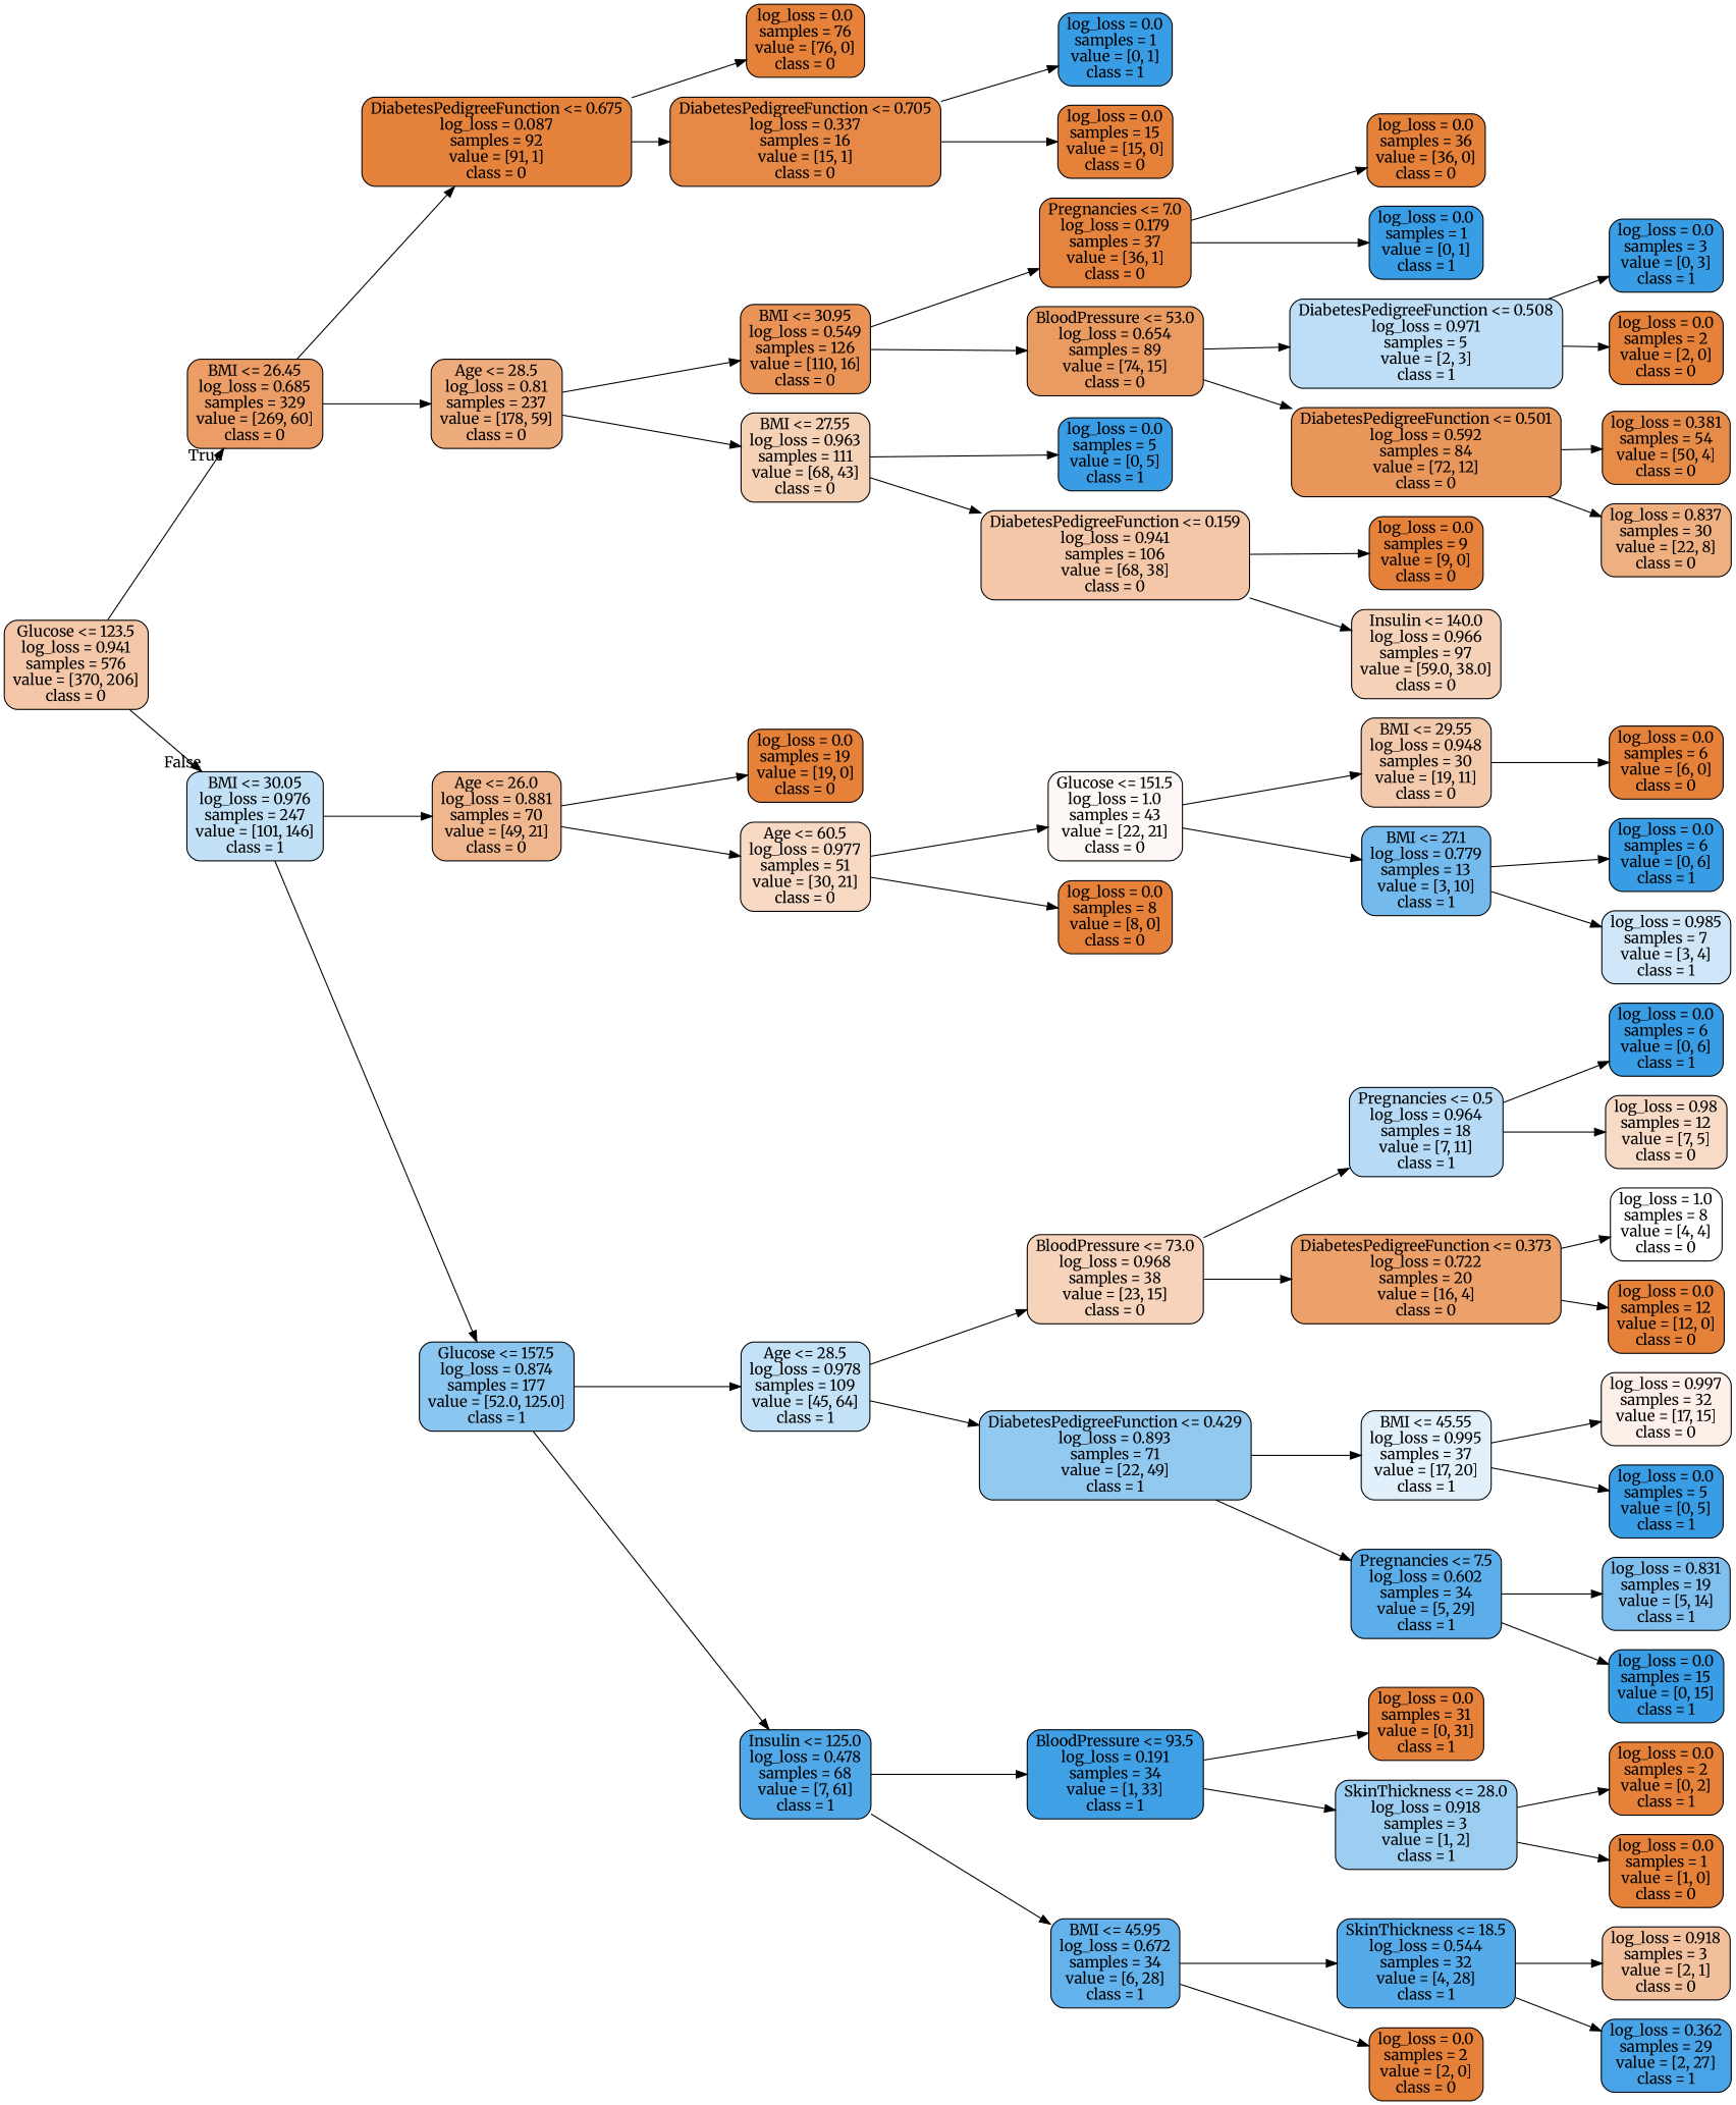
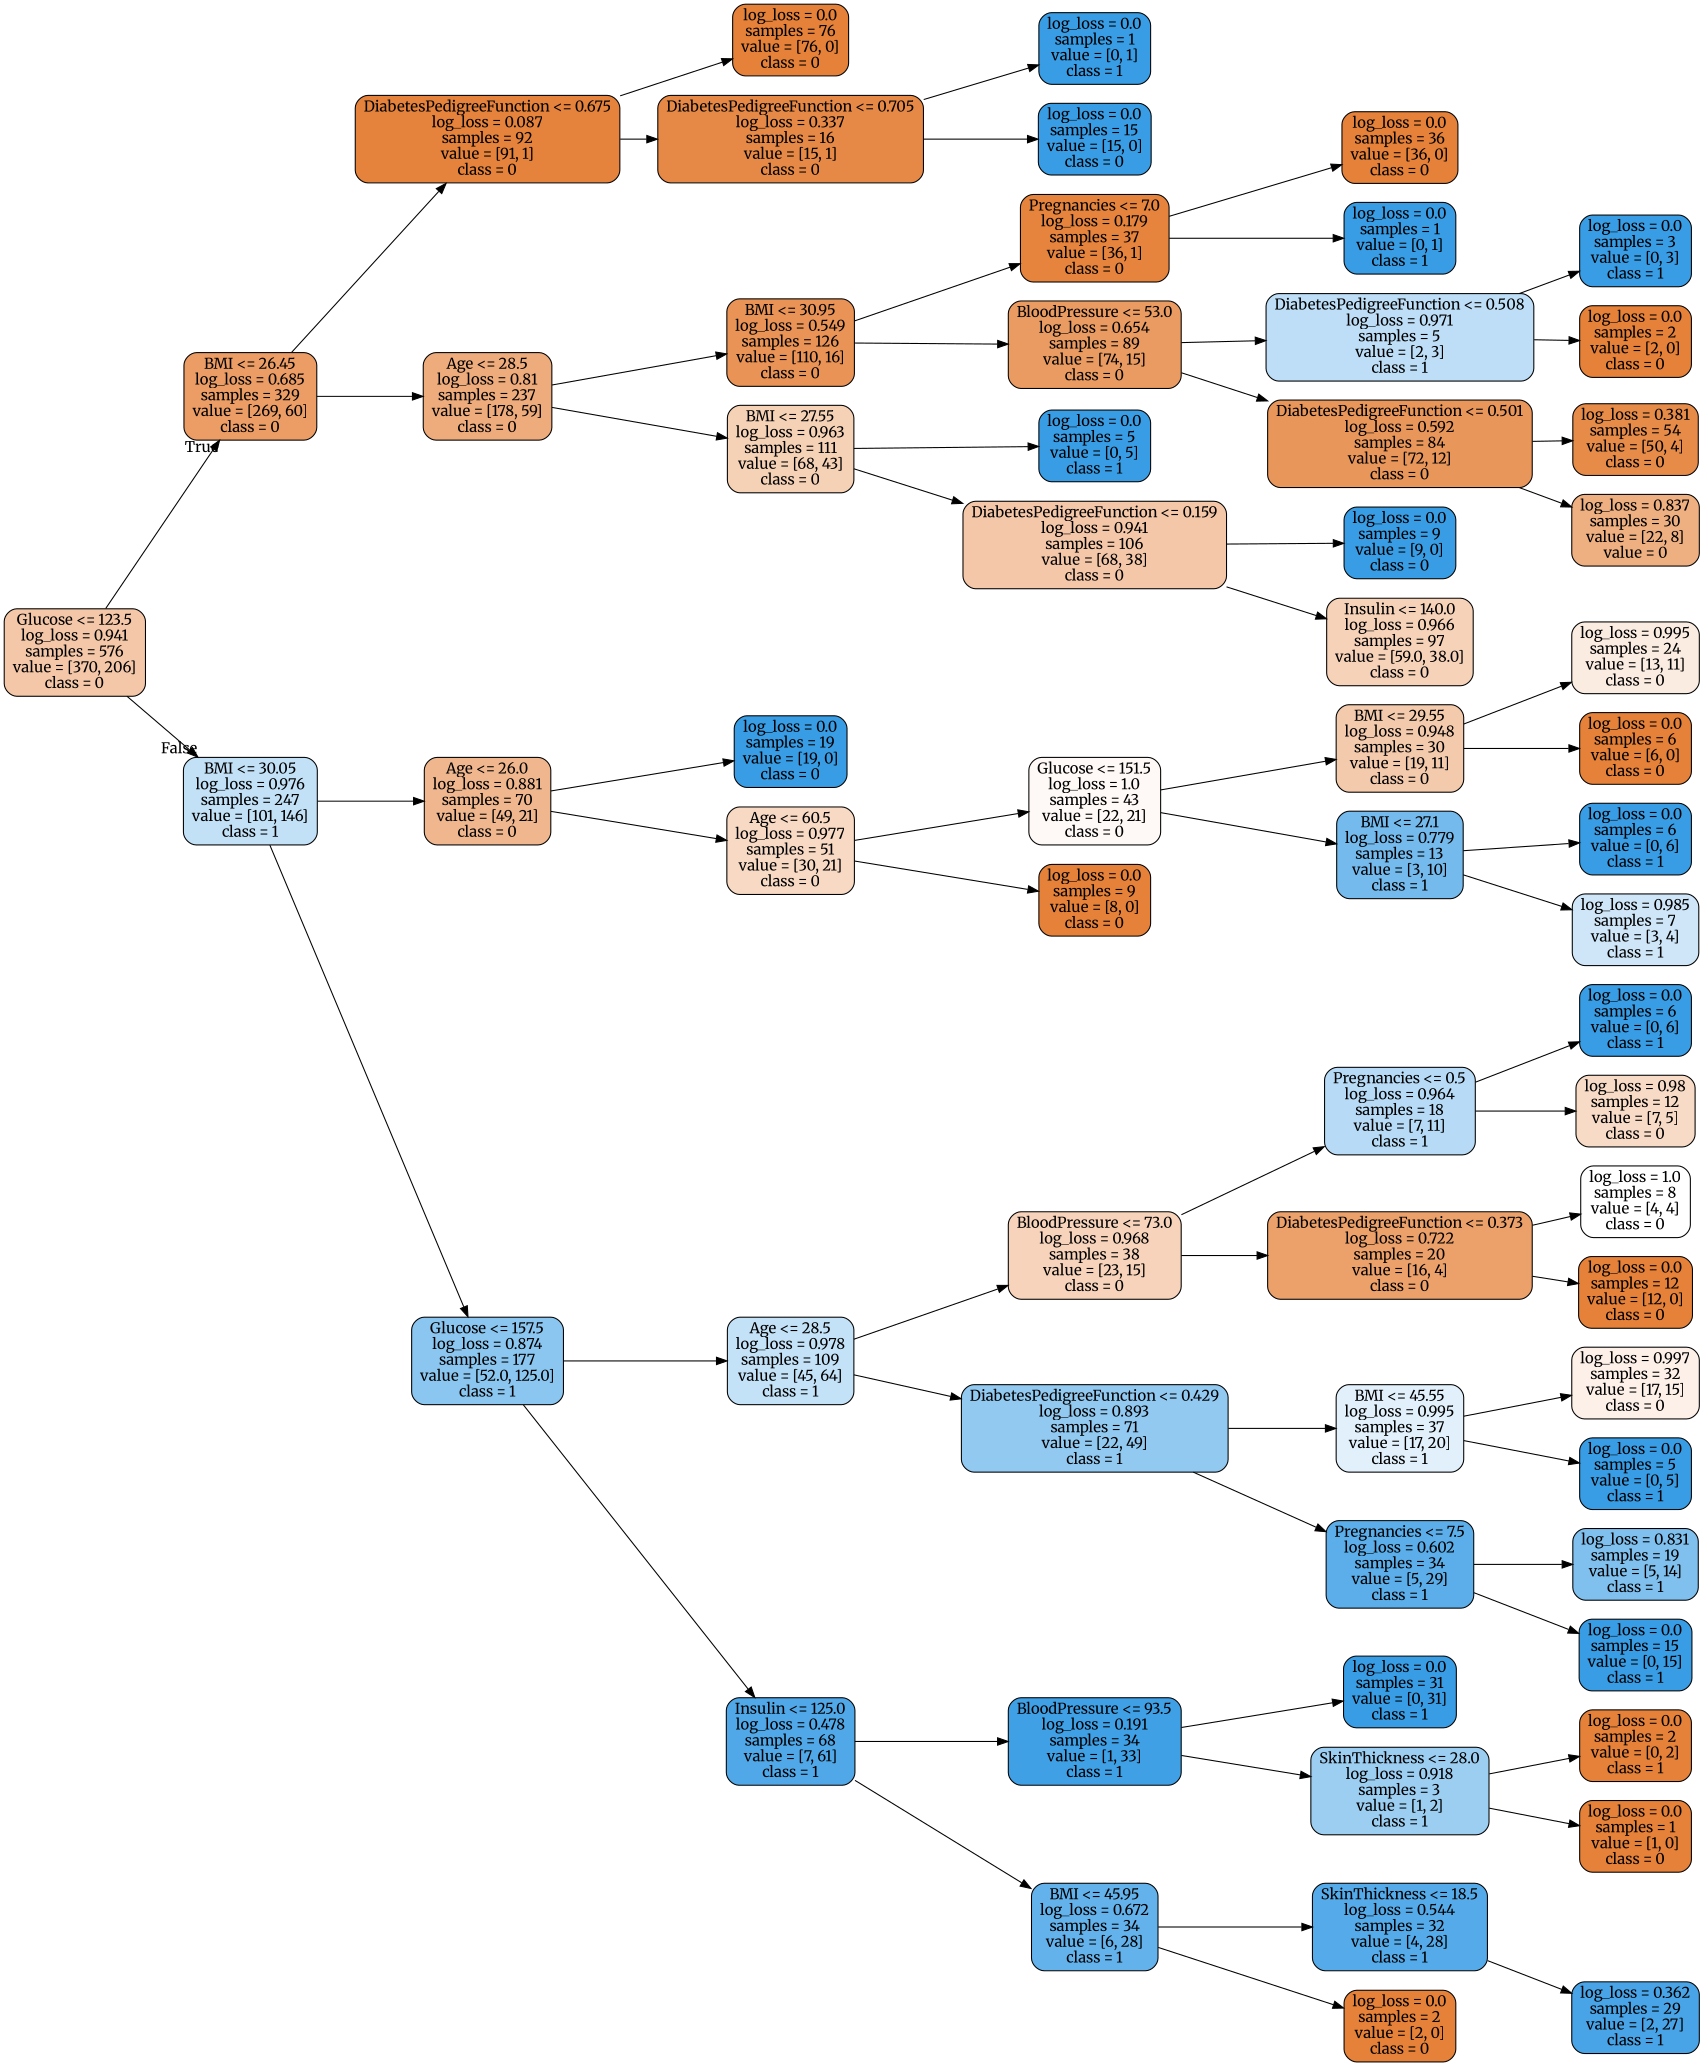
  digraph {
    fontname=Merriweather
    rankdir=LR
    node [color=black fillcolor="#e58139" fontname=Merriweather shape=box style="filled, rounded"]
    edge [fontname=Merriweather]
    n1 [fillcolor="#f3c7a7" label="Glucose <= 123.5\nlog_loss = 0.941\nsamples = 576\nvalue = [370, 206]\nclass = 0"]
    n2 [fillcolor="#eb9d65" label="BMI <= 26.45\nlog_loss = 0.685\nsamples = 329\nvalue = [269, 60]\nclass = 0"]
    n3 [fillcolor="#c2e1f7" label="BMI <= 30.05\nlog_loss = 0.976\nsamples = 247\nvalue = [101, 146]\nclass = 1"]
    n4 [fillcolor="#e5823b" label="DiabetesPedigreeFunction <= 0.675\nlog_loss = 0.087\nsamples = 92\nvalue = [91, 1]\nclass = 0"]
    n5 [fillcolor="#eeab7b" label="Age <= 28.5\nlog_loss = 0.81\nsamples = 237\nvalue = [178, 59]\nclass = 0"]
    n6 [fillcolor="#f0b78e" label="Age <= 26.0\nlog_loss = 0.881\nsamples = 70\nvalue = [49, 21]\nclass = 0"]
    n7 [fillcolor="#8bc6f0" label="Glucose <= 157.5\nlog_loss = 0.874\nsamples = 177\nvalue = [52.0, 125.0]\nclass = 1"]
    n8 [label="log_loss = 0.0\nsamples = 76\nvalue = [76, 0]\nclass = 0"]
    n9 [fillcolor="#e78946" label="DiabetesPedigreeFunction <= 0.705\nlog_loss = 0.337\nsamples = 16\nvalue = [15, 1]\nclass = 0"]
    n10 [fillcolor="#e99356" label="BMI <= 30.95\nlog_loss = 0.549\nsamples = 126\nvalue = [110, 16]\nclass = 0"]
    n11 [fillcolor="#f5d1b6" label="BMI <= 27.55\nlog_loss = 0.963\nsamples = 111\nvalue = [68, 43]\nclass = 0"]
    n12 [fillcolor="#399de5" label="log_loss = 0.0\nsamples = 1\nvalue = [0, 1]\nclass = 1"]
-   n13 [label="log_loss = 0.0\nsamples = 15\nvalue = [15, 0]\nclass = 0"]
+   n13 [fillcolor="#399de5" label="log_loss = 0.0\nsamples = 15\nvalue = [15, 0]\nclass = 0"]
    n14 [fillcolor="#e6843e" label="Pregnancies <= 7.0\nlog_loss = 0.179\nsamples = 37\nvalue = [36, 1]\nclass = 0"]
    n15 [fillcolor="#ea9b61" label="BloodPressure <= 53.0\nlog_loss = 0.654\nsamples = 89\nvalue = [74, 15]\nclass = 0"]
    n16 [fillcolor="#399de5" label="log_loss = 0.0\nsamples = 5\nvalue = [0, 5]\nclass = 1"]
    n17 [fillcolor="#f4c7a8" label="DiabetesPedigreeFunction <= 0.159\nlog_loss = 0.941\nsamples = 106\nvalue = [68, 38]\nclass = 0"]
    n18 [label="log_loss = 0.0\nsamples = 36\nvalue = [36, 0]\nclass = 0"]
    n19 [fillcolor="#399de5" label="log_loss = 0.0\nsamples = 1\nvalue = [0, 1]\nclass = 1"]
    n20 [fillcolor="#bddef6" label="DiabetesPedigreeFunction <= 0.508\nlog_loss = 0.971\nsamples = 5\nvalue = [2, 3]\nclass = 1"]
    n21 [fillcolor="#e9965a" label="DiabetesPedigreeFunction <= 0.501\nlog_loss = 0.592\nsamples = 84\nvalue = [72, 12]\nclass = 0"]
    n22 [fillcolor="#399de5" label="log_loss = 0.0\nsamples = 3\nvalue = [0, 3]\nclass = 1"]
    n23 [label="log_loss = 0.0\nsamples = 2\nvalue = [2, 0]\nclass = 0"]
    n24 [fillcolor="#e78b49" label="log_loss = 0.381\nsamples = 54\nvalue = [50, 4]\nclass = 0"]
-   n25 [fillcolor="#eeaf81" label="log_loss = 0.837\nsamples = 30\nvalue = [22, 8]\nclass = 0"]
-   n26 [label="log_loss = 0.0\nsamples = 9\nvalue = [9, 0]\nclass = 0"]
+   n25 [fillcolor="#eeaf81" label="log_loss = 0.837\nsamples = 30\nvalue = [22, 8]\nvalue = 0"]
+   n26 [fillcolor="#399de5" label="log_loss = 0.0\nsamples = 9\nvalue = [9, 0]\nclass = 0"]
    n27 [fillcolor="#f6d2b9" label="Insulin <= 140.0\nlog_loss = 0.966\nsamples = 97\nvalue = [59.0, 38.0]\nclass = 0"]
-   n28 [label="log_loss = 0.0\nsamples = 19\nvalue = [19, 0]\nclass = 0"]
+   n28 [fillcolor="#399de5" label="log_loss = 0.0\nsamples = 19\nvalue = [19, 0]\nclass = 0"]
    n29 [fillcolor="#f7d9c4" label="Age <= 60.5\nlog_loss = 0.977\nsamples = 51\nvalue = [30, 21]\nclass = 0"]
    n30 [fillcolor="#c4e2f7" label="Age <= 28.5\nlog_loss = 0.978\nsamples = 109\nvalue = [45, 64]\nclass = 1"]
    n31 [fillcolor="#50a8e8" label="Insulin <= 125.0\nlog_loss = 0.478\nsamples = 68\nvalue = [7, 61]\nclass = 1"]
    n32 [fillcolor="#fef9f6" label="Glucose <= 151.5\nlog_loss = 1.0\nsamples = 43\nvalue = [22, 21]\nclass = 0"]
-   n33 [label="log_loss = 0.0\nsamples = 8\nvalue = [8, 0]\nclass = 0"]
+   n33 [label="log_loss = 0.0\nsamples = 9\nvalue = [8, 0]\nclass = 0"]
    n34 [fillcolor="#f4caac" label="BMI <= 29.55\nlog_loss = 0.948\nsamples = 30\nvalue = [19, 11]\nclass = 0"]
    n35 [fillcolor="#74baed" label="BMI <= 27.1\nlog_loss = 0.779\nsamples = 13\nvalue = [3, 10]\nclass = 1"]
+   n36 [fillcolor="#fbece1" label="log_loss = 0.995\nsamples = 24\nvalue = [13, 11]\nclass = 0"]
    n37 [label="log_loss = 0.0\nsamples = 6\nvalue = [6, 0]\nclass = 0"]
    n38 [fillcolor="#399de5" label="log_loss = 0.0\nsamples = 6\nvalue = [0, 6]\nclass = 1"]
    n39 [fillcolor="#cee6f8" label="log_loss = 0.985\nsamples = 7\nvalue = [3, 4]\nclass = 1"]
    n40 [fillcolor="#f6d3ba" label="BloodPressure <= 73.0\nlog_loss = 0.968\nsamples = 38\nvalue = [23, 15]\nclass = 0"]
    n41 [fillcolor="#92c9f1" label="DiabetesPedigreeFunction <= 0.429\nlog_loss = 0.893\nsamples = 71\nvalue = [22, 49]\nclass = 1"]
    n42 [fillcolor="#3fa0e6" label="BloodPressure <= 93.5\nlog_loss = 0.191\nsamples = 34\nvalue = [1, 33]\nclass = 1"]
    n43 [fillcolor="#63b2eb" label="BMI <= 45.95\nlog_loss = 0.672\nsamples = 34\nvalue = [6, 28]\nclass = 1"]
    n44 [fillcolor="#b7dbf6" label="Pregnancies <= 0.5\nlog_loss = 0.964\nsamples = 18\nvalue = [7, 11]\nclass = 1"]
    n45 [fillcolor="#eca06a" label="DiabetesPedigreeFunction <= 0.373\nlog_loss = 0.722\nsamples = 20\nvalue = [16, 4]\nclass = 0"]
    n46 [fillcolor="#e1f0fb" label="BMI <= 45.55\nlog_loss = 0.995\nsamples = 37\nvalue = [17, 20]\nclass = 1"]
    n47 [fillcolor="#5baee9" label="Pregnancies <= 7.5\nlog_loss = 0.602\nsamples = 34\nvalue = [5, 29]\nclass = 1"]
    n48 [fillcolor="#399de5" label="log_loss = 0.0\nsamples = 6\nvalue = [0, 6]\nclass = 1"]
    n49 [fillcolor="#f8dbc6" label="log_loss = 0.98\nsamples = 12\nvalue = [7, 5]\nclass = 0"]
    n50 [fillcolor="#ffffff" label="log_loss = 1.0\nsamples = 8\nvalue = [4, 4]\nclass = 0"]
    n51 [label="log_loss = 0.0\nsamples = 12\nvalue = [12, 0]\nclass = 0"]
    n52 [fillcolor="#fcf0e8" label="log_loss = 0.997\nsamples = 32\nvalue = [17, 15]\nclass = 0"]
    n53 [fillcolor="#399de5" label="log_loss = 0.0\nsamples = 5\nvalue = [0, 5]\nclass = 1"]
    n54 [fillcolor="#80c0ee" label="log_loss = 0.831\nsamples = 19\nvalue = [5, 14]\nclass = 1"]
    n55 [fillcolor="#399de5" label="log_loss = 0.0\nsamples = 15\nvalue = [0, 15]\nclass = 1"]
-   n56 [label="log_loss = 0.0\nsamples = 31\nvalue = [0, 31]\nclass = 1"]
+   n56 [fillcolor="#399de5" label="log_loss = 0.0\nsamples = 31\nvalue = [0, 31]\nclass = 1"]
    n57 [fillcolor="#9ccef2" label="SkinThickness <= 28.0\nlog_loss = 0.918\nsamples = 3\nvalue = [1, 2]\nclass = 1"]
    n58 [fillcolor="#55abe9" label="SkinThickness <= 18.5\nlog_loss = 0.544\nsamples = 32\nvalue = [4, 28]\nclass = 1"]
    n59 [label="log_loss = 0.0\nsamples = 2\nvalue = [2, 0]\nclass = 0"]
    n60 [label="log_loss = 0.0\nsamples = 2\nvalue = [0, 2]\nclass = 1"]
    n61 [label="log_loss = 0.0\nsamples = 1\nvalue = [1, 0]\nclass = 0"]
-   n62 [fillcolor="#f2c09c" label="log_loss = 0.918\nsamples = 3\nvalue = [2, 1]\nclass = 0"]
    n63 [fillcolor="#48a4e7" label="log_loss = 0.362\nsamples = 29\nvalue = [2, 27]\nclass = 1"]
    n1 -> n2 [headlabel=True labelangle=45 labeldistance=2.5]
    n1 -> n3 [headlabel=False labelangle=-45 labeldistance=2.5]
    n2 -> n4
    n2 -> n5
    n3 -> n6
    n3 -> n7
    n4 -> n8
    n4 -> n9
    n5 -> n10
    n5 -> n11
    n6 -> n28
    n6 -> n29
    n7 -> n30
    n7 -> n31
    n9 -> n12
    n9 -> n13
    n10 -> n14
    n10 -> n15
    n11 -> n16
    n11 -> n17
    n14 -> n18
    n14 -> n19
    n15 -> n20
    n15 -> n21
    n17 -> n26
    n17 -> n27
    n20 -> n22
    n20 -> n23
    n21 -> n24
    n21 -> n25
    n29 -> n32
    n29 -> n33
    n30 -> n40
    n30 -> n41
    n31 -> n42
    n31 -> n43
    n32 -> n34
    n32 -> n35
+   n34 -> n36
    n34 -> n37
    n35 -> n38
    n35 -> n39
    n40 -> n44
    n40 -> n45
    n41 -> n46
    n41 -> n47
    n42 -> n56
    n42 -> n57
    n43 -> n58
    n43 -> n59
    n44 -> n48
    n44 -> n49
    n45 -> n50
    n45 -> n51
    n46 -> n52
    n46 -> n53
    n47 -> n54
    n47 -> n55
    n57 -> n60
    n57 -> n61
-   n58 -> n62
    n58 -> n63
  }
